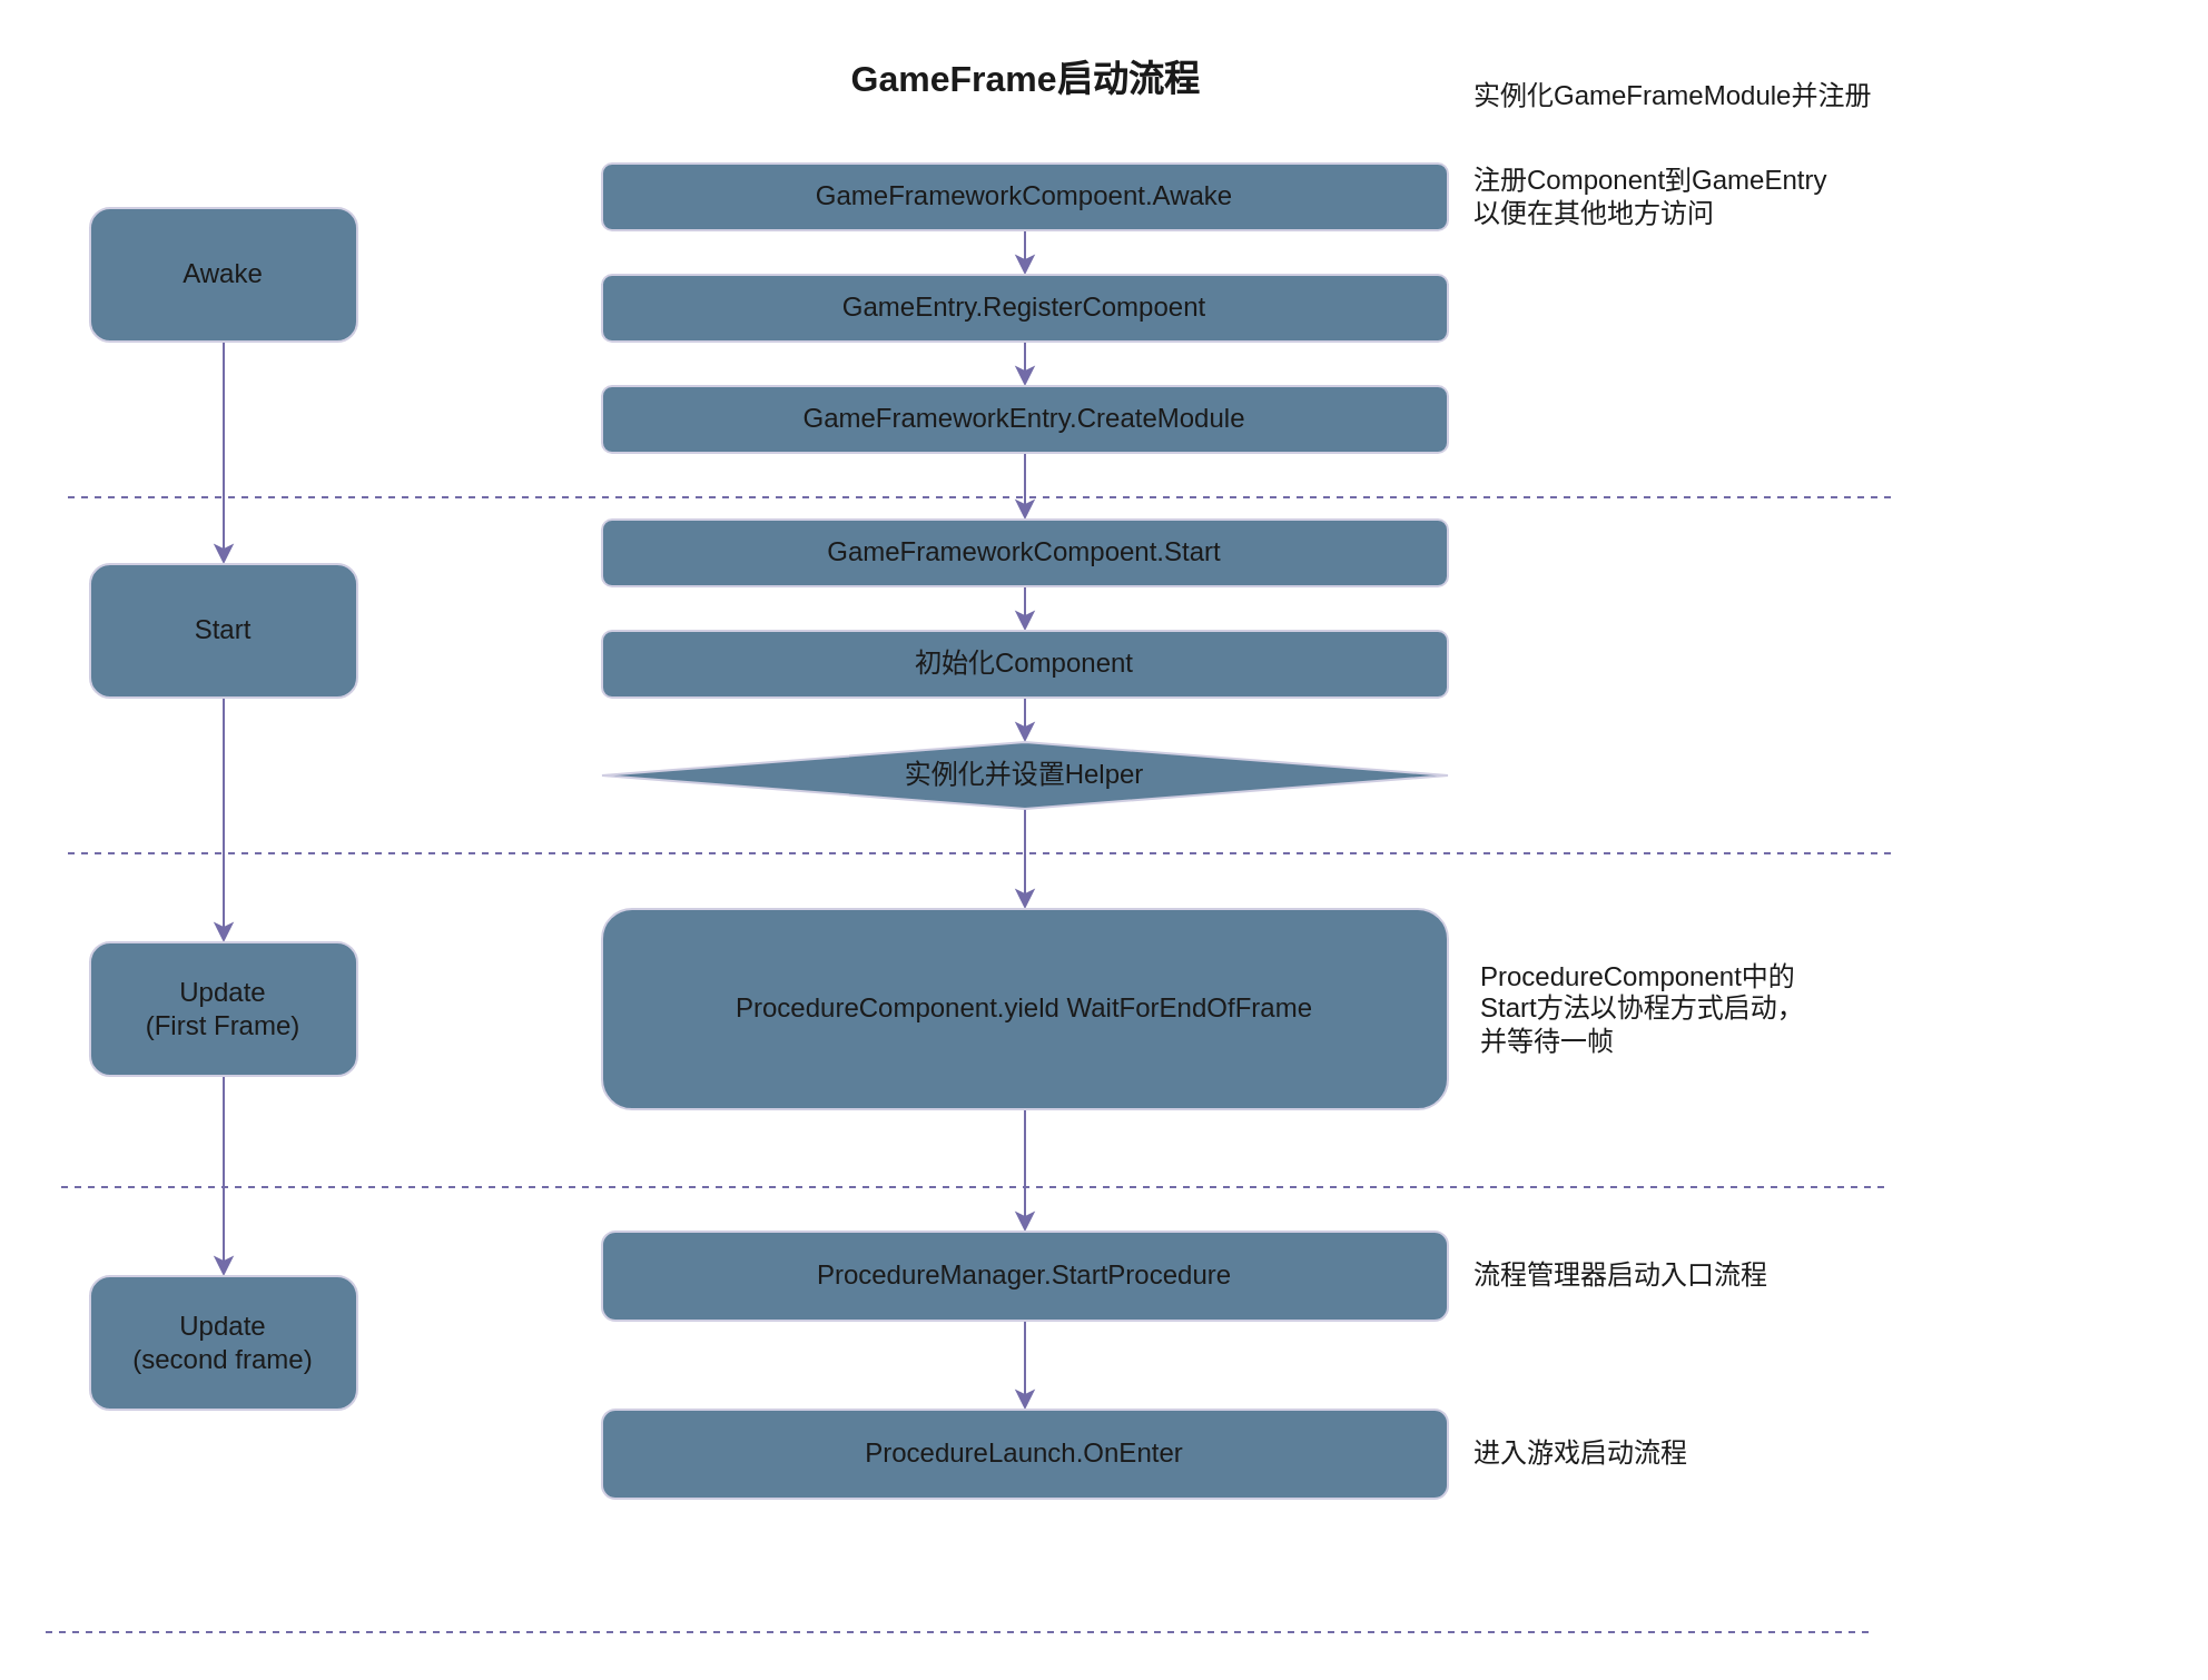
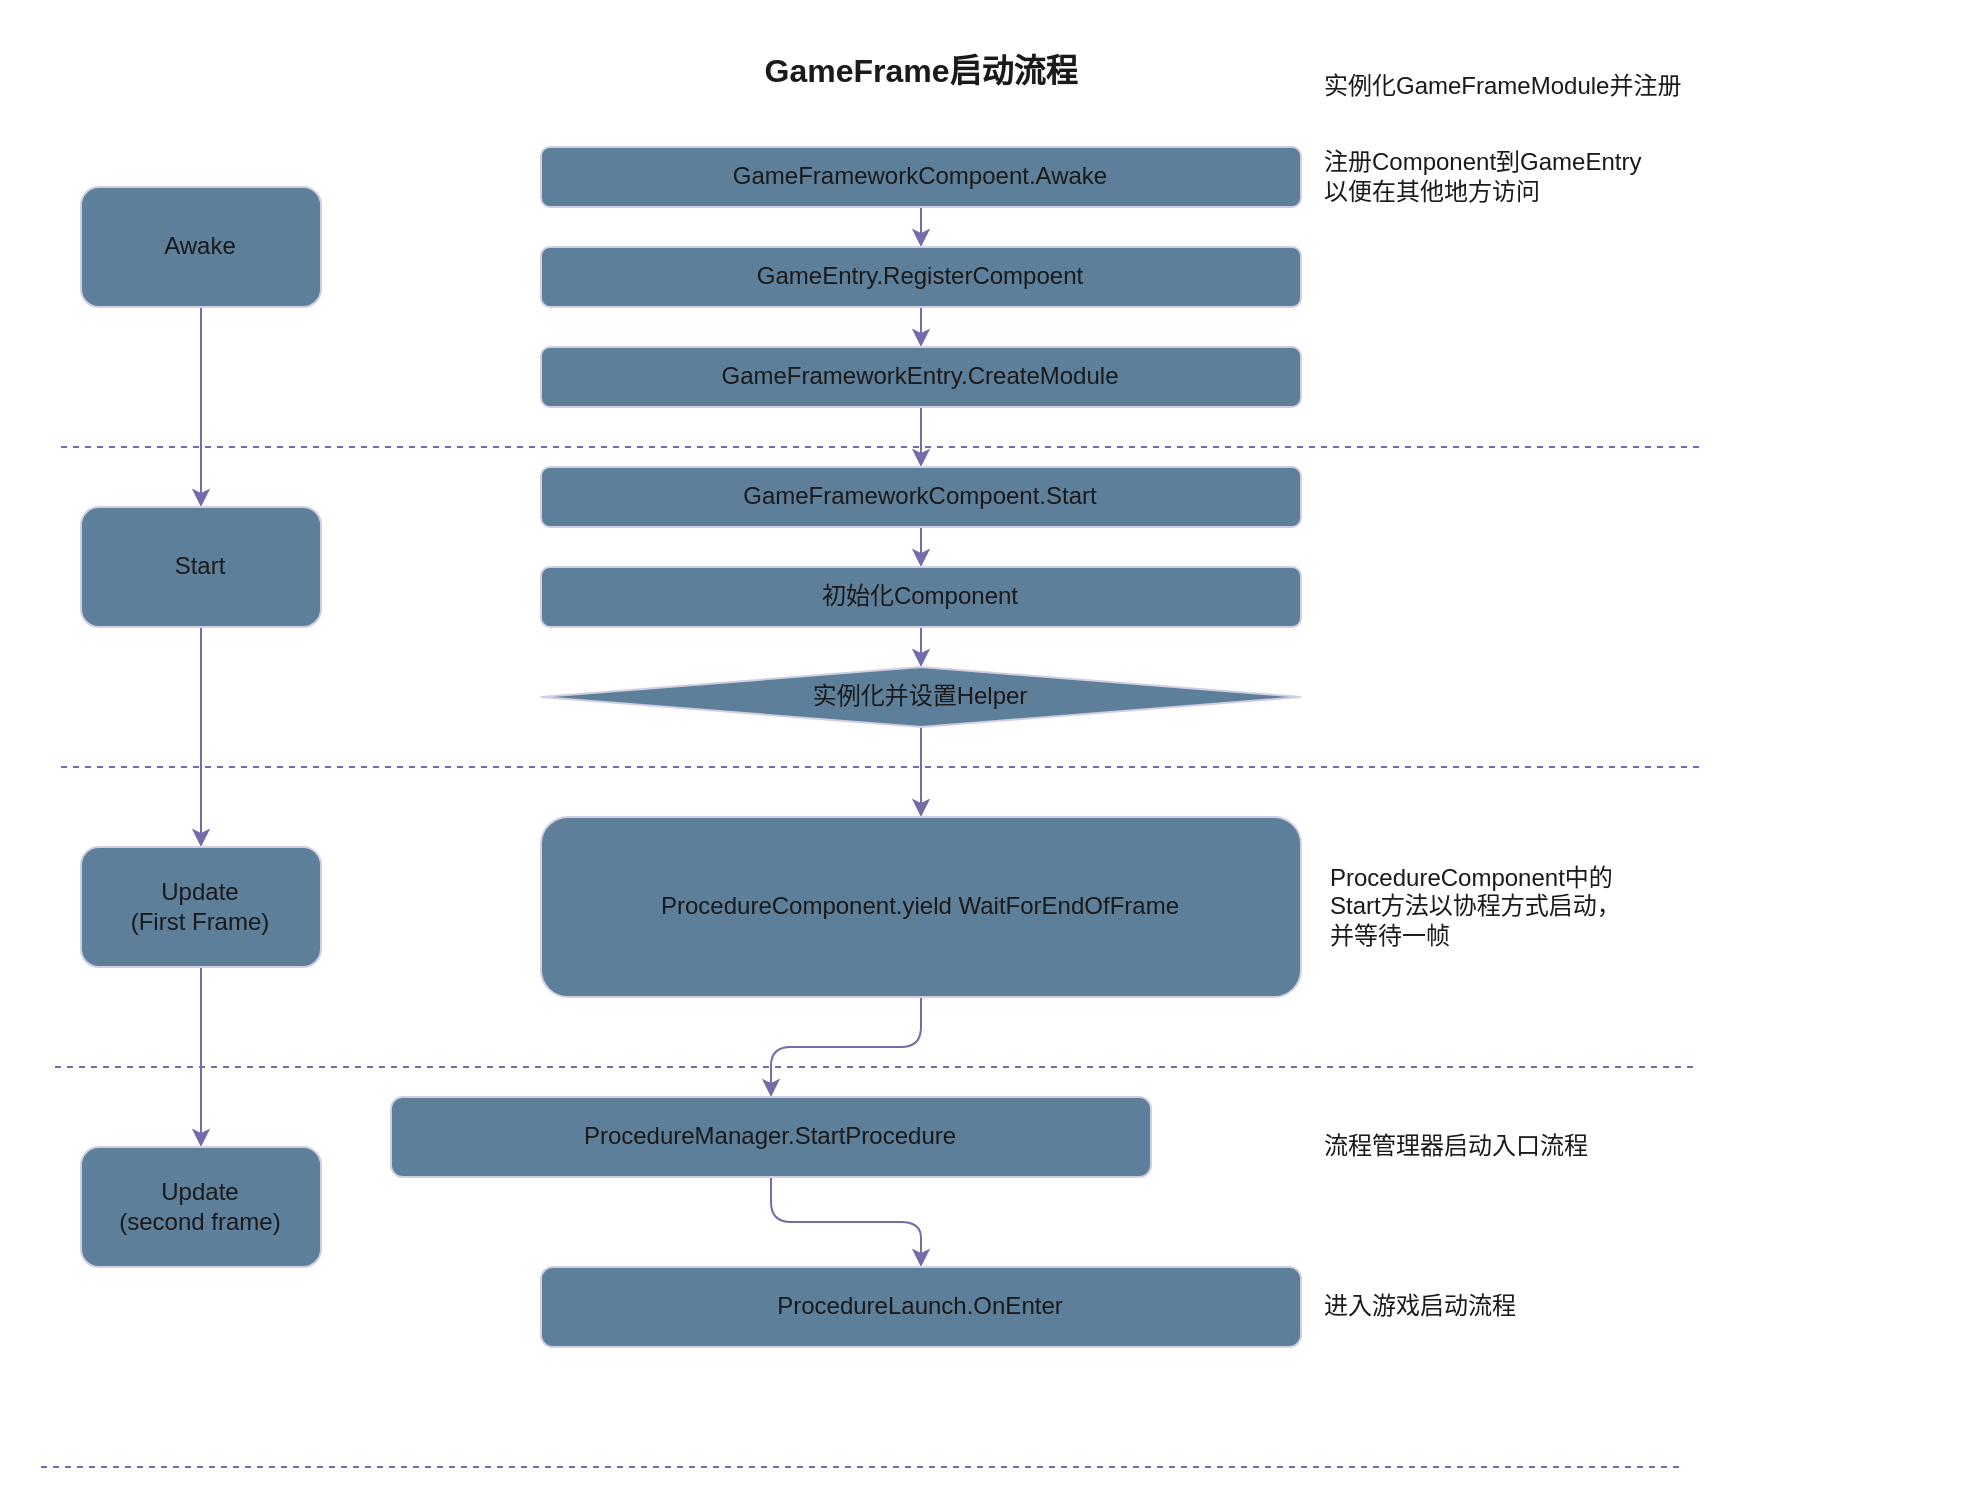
  <mxCell id="0" />
  <mxCell id="1" parent="0" />
  <mxCell id="2" value="" style="endArrow=none;dashed=1;html=1;rounded=1;labelBackgroundColor=none;strokeColor=#736CA8;fontColor=default;" edge="1" parent="1"><mxGeometry width="50" height="50" relative="1" as="geometry"><mxPoint x="30" y="223" as="sourcePoint" /><mxPoint x="850" y="223" as="targetPoint" /></mxGeometry></mxCell>
  <mxCell id="3" value="" style="endArrow=none;dashed=1;html=1;rounded=1;labelBackgroundColor=none;strokeColor=#736CA8;fontColor=default;" edge="1" parent="1"><mxGeometry width="50" height="50" relative="1" as="geometry"><mxPoint x="30" y="383" as="sourcePoint" /><mxPoint x="850" y="383" as="targetPoint" /></mxGeometry></mxCell>
  <mxCell id="4" value="" style="endArrow=none;dashed=1;html=1;rounded=1;labelBackgroundColor=none;strokeColor=#736CA8;fontColor=default;" edge="1" parent="1"><mxGeometry width="50" height="50" relative="1" as="geometry"><mxPoint x="27" y="533" as="sourcePoint" /><mxPoint x="847" y="533" as="targetPoint" /></mxGeometry></mxCell>
  <mxCell id="5" value="" style="endArrow=none;dashed=1;html=1;rounded=1;labelBackgroundColor=none;strokeColor=#736CA8;fontColor=default;" edge="1" parent="1"><mxGeometry width="50" height="50" relative="1" as="geometry"><mxPoint y="733" as="sourcePoint" x="20" /><mxPoint x="840" y="733" as="targetPoint" /></mxGeometry></mxCell>
  <mxCell id="6" value="" style="edgeStyle=orthogonalEdgeStyle;rounded=1;orthogonalLoop=1;jettySize=auto;html=1;labelBackgroundColor=none;strokeColor=#736CA8;fontColor=default;" edge="1" parent="1" source="7" target="9"><mxGeometry relative="1" as="geometry" /></mxCell>
  <mxCell id="7" value="Awake" style="rounded=1;whiteSpace=wrap;html=1;labelBackgroundColor=none;fillColor=#5D7F99;strokeColor=#D0CEE2;fontColor=#1A1A1A;" vertex="1" parent="1"><mxGeometry x="40" y="93" width="120" height="60" as="geometry" /></mxCell>
  <mxCell id="8" value="" style="edgeStyle=orthogonalEdgeStyle;rounded=1;orthogonalLoop=1;jettySize=auto;html=1;labelBackgroundColor=none;strokeColor=#736CA8;fontColor=default;" edge="1" parent="1" source="9" target="11"><mxGeometry relative="1" as="geometry" /></mxCell>
  <mxCell id="9" value="Start" style="whiteSpace=wrap;html=1;rounded=1;labelBackgroundColor=none;fillColor=#5D7F99;strokeColor=#D0CEE2;fontColor=#1A1A1A;" vertex="1" parent="1"><mxGeometry x="40" y="253" width="120" height="60" as="geometry" /></mxCell>
  <mxCell id="10" value="" style="edgeStyle=orthogonalEdgeStyle;rounded=1;orthogonalLoop=1;jettySize=auto;html=1;labelBackgroundColor=none;strokeColor=#736CA8;fontColor=default;" edge="1" parent="1" source="11" target="12"><mxGeometry relative="1" as="geometry" /></mxCell>
  <mxCell id="11" value="Update&lt;br&gt;(First Frame)" style="whiteSpace=wrap;html=1;rounded=1;labelBackgroundColor=none;fillColor=#5D7F99;strokeColor=#D0CEE2;fontColor=#1A1A1A;" vertex="1" parent="1"><mxGeometry x="40" y="423" width="120" height="60" as="geometry" /></mxCell>
  <mxCell id="12" value="Update&lt;br&gt;(second frame)" style="whiteSpace=wrap;html=1;rounded=1;labelBackgroundColor=none;fillColor=#5D7F99;strokeColor=#D0CEE2;fontColor=#1A1A1A;" vertex="1" parent="1"><mxGeometry x="40" y="573" width="120" height="60" as="geometry" /></mxCell>
  <mxCell id="13" value="GameFrame启动流程" style="text;html=1;strokeColor=none;fillColor=none;align=center;verticalAlign=middle;whiteSpace=wrap;rounded=1;labelBackgroundColor=none;fontColor=#1A1A1A;fontStyle=1;fontSize=16;" vertex="1" parent="1"><mxGeometry x="362.5" y="20" width="195" height="30" as="geometry" /></mxCell>
  <mxCell id="14" value="" style="edgeStyle=orthogonalEdgeStyle;rounded=1;orthogonalLoop=1;jettySize=auto;html=1;labelBackgroundColor=none;strokeColor=#736CA8;fontColor=default;" edge="1" parent="1" source="15" target="17"><mxGeometry relative="1" as="geometry" /></mxCell>
  <mxCell id="15" value="GameFrameworkCompoent.Awake" style="rounded=1;whiteSpace=wrap;html=1;labelBackgroundColor=none;fillColor=#5D7F99;strokeColor=#D0CEE2;fontColor=#1A1A1A;" vertex="1" parent="1"><mxGeometry x="270" y="73" width="380" height="30" as="geometry" /></mxCell>
  <mxCell id="16" value="" style="edgeStyle=orthogonalEdgeStyle;rounded=1;orthogonalLoop=1;jettySize=auto;html=1;labelBackgroundColor=none;strokeColor=#736CA8;fontColor=default;" edge="1" parent="1" source="17" target="19"><mxGeometry relative="1" as="geometry" /></mxCell>
  <mxCell id="17" value="GameEntry.RegisterCompoent" style="whiteSpace=wrap;html=1;rounded=1;labelBackgroundColor=none;fillColor=#5D7F99;strokeColor=#D0CEE2;fontColor=#1A1A1A;" vertex="1" parent="1"><mxGeometry x="270" y="123" width="380" height="30" as="geometry" /></mxCell>
  <mxCell id="18" value="" style="edgeStyle=orthogonalEdgeStyle;rounded=1;orthogonalLoop=1;jettySize=auto;html=1;labelBackgroundColor=none;strokeColor=#736CA8;fontColor=default;" edge="1" parent="1" source="19" target="23"><mxGeometry relative="1" as="geometry" /></mxCell>
  <mxCell id="19" value="GameFrameworkEntry.CreateModule" style="whiteSpace=wrap;html=1;rounded=1;labelBackgroundColor=none;fillColor=#5D7F99;strokeColor=#D0CEE2;fontColor=#1A1A1A;" vertex="1" parent="1"><mxGeometry x="270" y="173" width="380" height="30" as="geometry" /></mxCell>
  <mxCell id="20" value="注册Component到GameEntry&lt;br&gt;以便在其他地方访问" style="text;html=1;strokeColor=none;fillColor=none;align=left;verticalAlign=middle;whiteSpace=wrap;rounded=1;labelBackgroundColor=none;fontColor=#1A1A1A;" vertex="1" parent="1"><mxGeometry x="660" y="73" width="310" height="30" as="geometry" /></mxCell>
  <mxCell id="21" value="实例化GameFrameModule并注册" style="text;html=1;strokeColor=none;fillColor=none;align=left;verticalAlign=middle;whiteSpace=wrap;rounded=1;labelBackgroundColor=none;fontColor=#1A1A1A;" vertex="1" parent="1"><mxGeometry x="660" y="28" width="310" height="30" as="geometry" /></mxCell>
  <mxCell id="22" value="" style="edgeStyle=orthogonalEdgeStyle;rounded=1;orthogonalLoop=1;jettySize=auto;html=1;labelBackgroundColor=none;strokeColor=#736CA8;fontColor=default;" edge="1" parent="1" source="23" target="25"><mxGeometry relative="1" as="geometry" /></mxCell>
  <mxCell id="23" value="GameFrameworkCompoent.Start" style="whiteSpace=wrap;html=1;rounded=1;labelBackgroundColor=none;fillColor=#5D7F99;strokeColor=#D0CEE2;fontColor=#1A1A1A;" vertex="1" parent="1"><mxGeometry x="270" y="233" width="380" height="30" as="geometry" /></mxCell>
  <mxCell id="24" value="" style="edgeStyle=orthogonalEdgeStyle;rounded=1;orthogonalLoop=1;jettySize=auto;html=1;labelBackgroundColor=none;strokeColor=#736CA8;fontColor=default;" edge="1" parent="1" source="25" target="27"><mxGeometry relative="1" as="geometry" /></mxCell>
  <mxCell id="25" value="初始化Component" style="whiteSpace=wrap;html=1;rounded=1;labelBackgroundColor=none;fillColor=#5D7F99;strokeColor=#D0CEE2;fontColor=#1A1A1A;" vertex="1" parent="1"><mxGeometry x="270" y="283" width="380" height="30" as="geometry" /></mxCell>
  <mxCell id="26" value="" style="edgeStyle=orthogonalEdgeStyle;rounded=1;orthogonalLoop=1;jettySize=auto;html=1;labelBackgroundColor=none;strokeColor=#736CA8;fontColor=default;" edge="1" parent="1" source="27" target="29"><mxGeometry relative="1" as="geometry" /></mxCell>
  <mxCell id="27" value="实例化并设置Helper" style="rhombus;whiteSpace=wrap;html=1;labelBackgroundColor=none;fillColor=#5D7F99;strokeColor=#D0CEE2;fontColor=#1A1A1A;" vertex="1" parent="1"><mxGeometry x="270" y="333" width="380" height="30" as="geometry" /></mxCell>
  <mxCell id="28" value="" style="edgeStyle=orthogonalEdgeStyle;rounded=1;orthogonalLoop=1;jettySize=auto;html=1;labelBackgroundColor=none;strokeColor=#736CA8;fontColor=default;" edge="1" parent="1" source="29" target="32"><mxGeometry relative="1" as="geometry" /></mxCell>
  <mxCell id="29" value="ProcedureComponent.yield WaitForEndOfFrame" style="whiteSpace=wrap;html=1;rounded=1;labelBackgroundColor=none;fillColor=#5D7F99;strokeColor=#D0CEE2;fontColor=#1A1A1A;" vertex="1" parent="1"><mxGeometry x="270" y="408" width="380" height="90" as="geometry" /></mxCell>
  <mxCell id="30" value="ProcedureComponent中的&lt;br&gt;Start方法以协程方式启动，&lt;br&gt;并等待一帧" style="text;html=1;strokeColor=none;fillColor=none;align=left;verticalAlign=middle;whiteSpace=wrap;rounded=1;labelBackgroundColor=none;fontColor=#1A1A1A;" vertex="1" parent="1"><mxGeometry x="663" y="411" width="179" height="84" as="geometry" /></mxCell>
  <mxCell id="31" value="" style="edgeStyle=orthogonalEdgeStyle;rounded=1;orthogonalLoop=1;jettySize=auto;html=1;labelBackgroundColor=none;strokeColor=#736CA8;fontColor=default;" edge="1" parent="1" source="32" target="34"><mxGeometry relative="1" as="geometry" /></mxCell>
- <mxCell id="32" value="ProcedureManager.StartProcedure" style="whiteSpace=wrap;html=1;rounded=1;labelBackgroundColor=none;fillColor=#5D7F99;strokeColor=#D0CEE2;fontColor=#1A1A1A;" vertex="1" parent="1"><mxGeometry x="270" y="553" width="380" height="40" as="geometry" /></mxCell>
+ <mxCell id="32" value="ProcedureManager.StartProcedure" style="whiteSpace=wrap;html=1;rounded=1;labelBackgroundColor=none;fillColor=#5D7F99;strokeColor=#D0CEE2;fontColor=#1A1A1A;" vertex="1" parent="1"><mxGeometry x="195" y="548" width="380" height="40" as="geometry" /></mxCell>
  <mxCell id="33" value="流程管理器启动入口流程" style="text;html=1;strokeColor=none;fillColor=none;align=left;verticalAlign=middle;whiteSpace=wrap;rounded=1;labelBackgroundColor=none;fontColor=#1A1A1A;" vertex="1" parent="1"><mxGeometry x="660" y="558" width="310" height="30" as="geometry" /></mxCell>
  <mxCell id="34" value="ProcedureLaunch.OnEnter" style="whiteSpace=wrap;html=1;rounded=1;labelBackgroundColor=none;fillColor=#5D7F99;strokeColor=#D0CEE2;fontColor=#1A1A1A;" vertex="1" parent="1"><mxGeometry x="270" y="633" width="380" height="40" as="geometry" /></mxCell>
  <mxCell id="35" value="进入游戏启动流程" style="text;html=1;strokeColor=none;fillColor=none;align=left;verticalAlign=middle;whiteSpace=wrap;rounded=1;labelBackgroundColor=none;fontColor=#1A1A1A;" vertex="1" parent="1"><mxGeometry x="660" y="638" width="310" height="30" as="geometry" /></mxCell>
